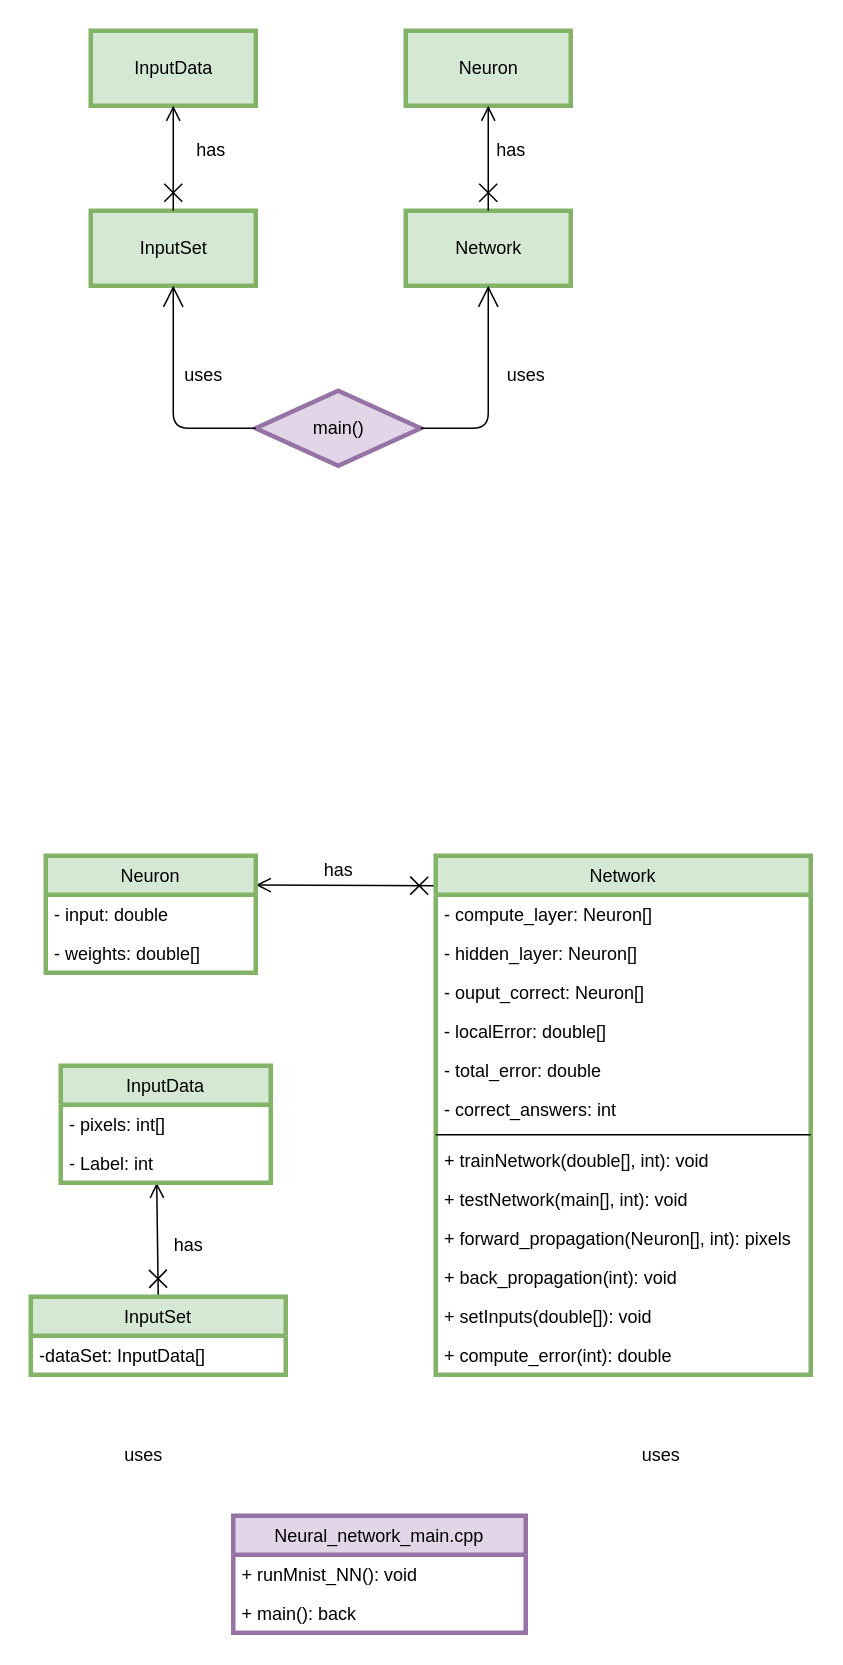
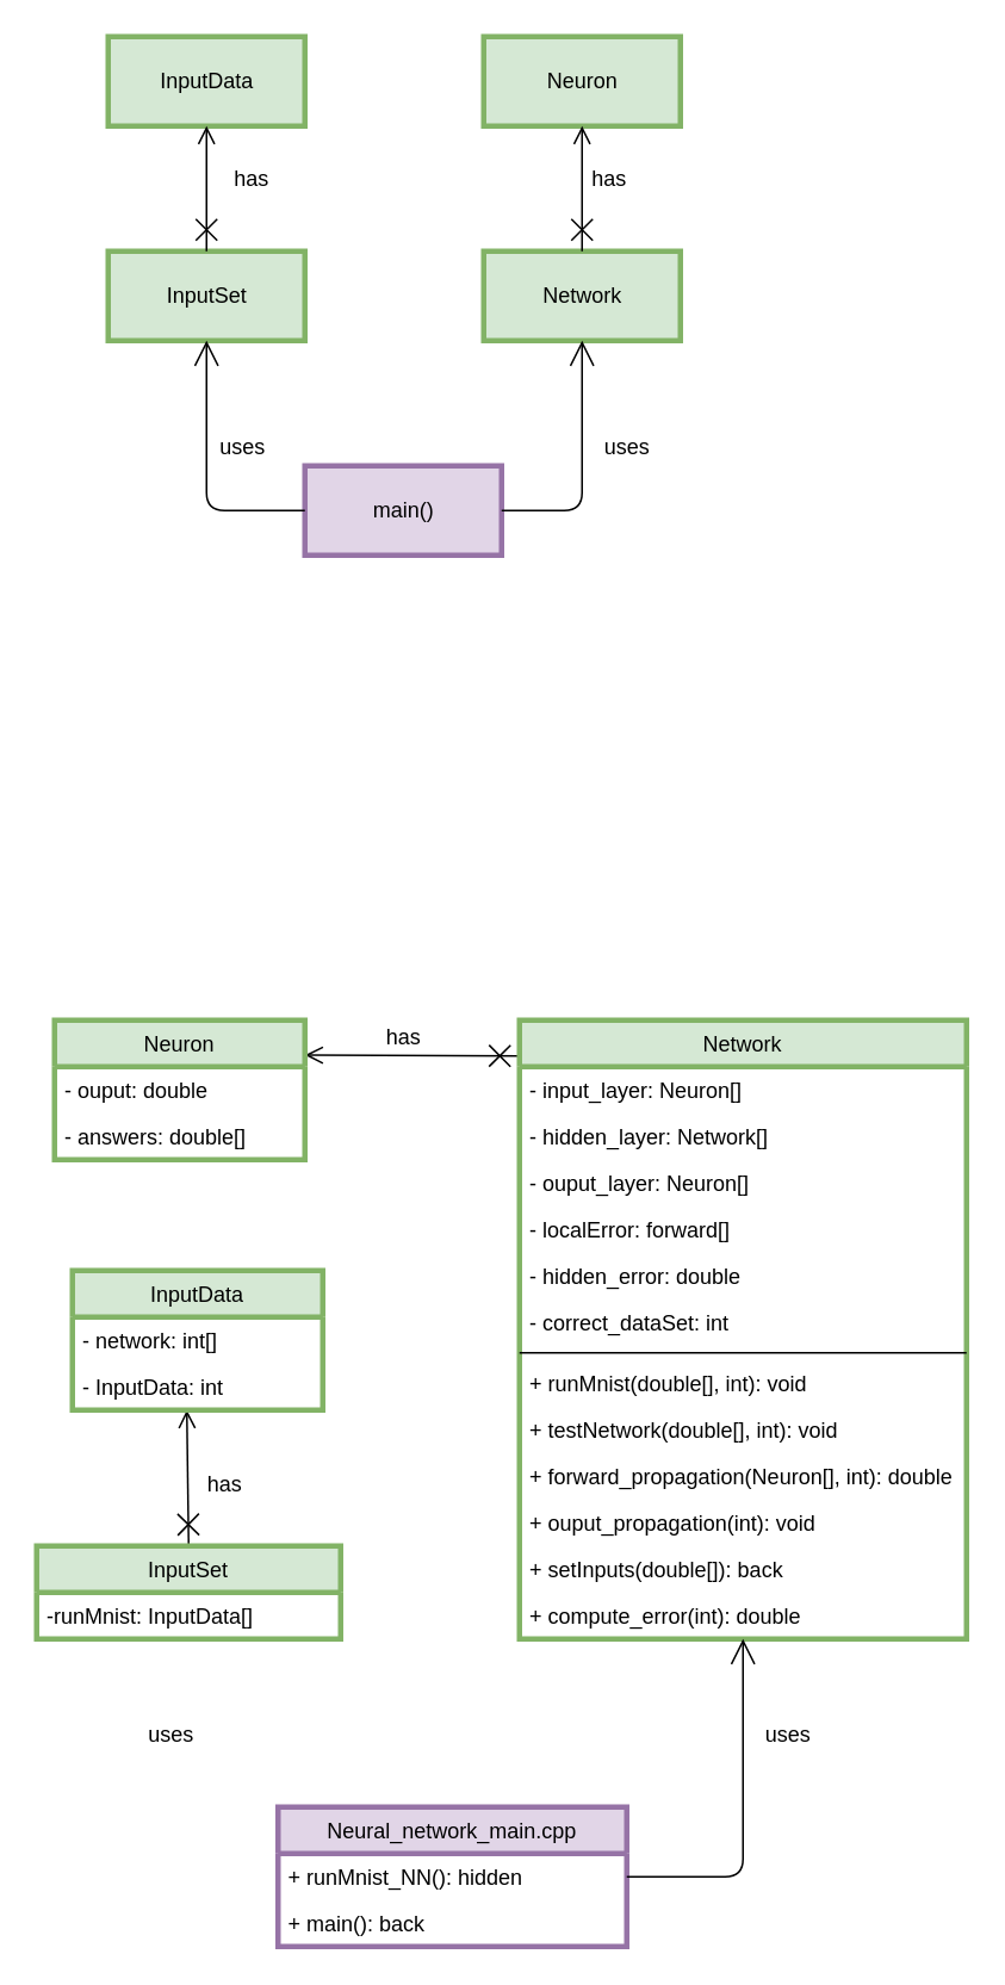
  <mxCell id="0" />
  <mxCell id="1" parent="0" />
  <mxCell id="2" value="InputData" style="html=1;fillColor=#d5e8d4;strokeColor=#82b366;strokeWidth=3;" vertex="1" parent="1"><mxGeometry x="60" y="20" width="110" height="50" as="geometry" /></mxCell>
  <mxCell id="3" value="InputSet" style="html=1;fillColor=#d5e8d4;strokeColor=#82b366;strokeWidth=3;" vertex="1" parent="1"><mxGeometry x="60" y="140" width="110" height="50" as="geometry" /></mxCell>
  <mxCell id="4" value="" style="endArrow=open;startArrow=cross;endFill=0;startFill=0;endSize=8;startSize=10;html=1;entryX=0.5;entryY=1;entryDx=0;entryDy=0;exitX=0.5;exitY=0;exitDx=0;exitDy=0;" edge="1" parent="1" source="3" target="2"><mxGeometry width="160" relative="1" as="geometry"><mxPoint x="170" y="230" as="sourcePoint" /><mxPoint x="330" y="230" as="targetPoint" /></mxGeometry></mxCell>
  <mxCell id="5" value="has" style="text;html=1;align=center;verticalAlign=middle;resizable=0;points=[];autosize=1;" vertex="1" parent="1"><mxGeometry x="125" y="90" width="30" height="20" as="geometry" /></mxCell>
  <mxCell id="6" value="Neuron" style="html=1;fillColor=#d5e8d4;strokeColor=#82b366;strokeWidth=3;" vertex="1" parent="1"><mxGeometry x="270" y="20" width="110" height="50" as="geometry" /></mxCell>
  <mxCell id="7" value="Network" style="html=1;fillColor=#d5e8d4;strokeColor=#82b366;strokeWidth=3;" vertex="1" parent="1"><mxGeometry x="270" y="140" width="110" height="50" as="geometry" /></mxCell>
  <mxCell id="8" value="" style="endArrow=open;startArrow=cross;endFill=0;startFill=0;endSize=8;startSize=10;html=1;entryX=0.5;entryY=1;entryDx=0;entryDy=0;exitX=0.5;exitY=0;exitDx=0;exitDy=0;" edge="1" parent="1" source="7" target="6"><mxGeometry width="160" relative="1" as="geometry"><mxPoint x="125" y="150" as="sourcePoint" /><mxPoint x="125" y="80" as="targetPoint" /><Array as="points" /></mxGeometry></mxCell>
  <mxCell id="9" value="has" style="text;html=1;align=center;verticalAlign=middle;resizable=0;points=[];autosize=1;" vertex="1" parent="1"><mxGeometry x="325" y="90" width="30" height="20" as="geometry" /></mxCell>
- <mxCell id="10" value="main()" style="rhombus;html=1;fillColor=#e1d5e7;strokeColor=#9673a6;strokeWidth=3;" vertex="1" parent="1"><mxGeometry x="170" y="260" width="110" height="50" as="geometry" /></mxCell>
+ <mxCell id="10" value="main()" style="html=1;fillColor=#e1d5e7;strokeColor=#9673a6;strokeWidth=3;" vertex="1" parent="1"><mxGeometry x="170" y="260" width="110" height="50" as="geometry" /></mxCell>
  <mxCell id="11" value="uses" style="text;html=1;align=center;verticalAlign=middle;resizable=0;points=[];autosize=1;" vertex="1" parent="1"><mxGeometry x="330" y="240" width="40" height="20" as="geometry" /></mxCell>
  <mxCell id="12" value="uses" style="text;html=1;align=center;verticalAlign=middle;resizable=0;points=[];autosize=1;" vertex="1" parent="1"><mxGeometry x="115" y="240" width="40" height="20" as="geometry" /></mxCell>
  <mxCell id="13" value="" style="endArrow=open;startArrow=cross;endFill=0;startFill=0;endSize=8;startSize=10;html=1;exitX=0.5;exitY=0;exitDx=0;exitDy=0;entryX=0.457;entryY=1;entryDx=0;entryDy=0;entryPerimeter=0;" edge="1" parent="1" source="35" target="34"><mxGeometry width="160" relative="1" as="geometry"><mxPoint x="-190" y="680" as="sourcePoint" /><mxPoint x="7" y="660" as="targetPoint" /></mxGeometry></mxCell>
  <mxCell id="14" value="" style="endArrow=open;startArrow=cross;endFill=0;startFill=0;endSize=8;startSize=10;html=1;entryX=1;entryY=0.25;entryDx=0;entryDy=0;" edge="1" parent="1" target="29"><mxGeometry width="160" relative="1" as="geometry"><mxPoint x="291" y="590" as="sourcePoint" /><mxPoint x="330" y="500" as="targetPoint" /></mxGeometry></mxCell>
  <mxCell id="15" value="Network" style="swimlane;fontStyle=0;align=center;verticalAlign=top;childLayout=stackLayout;horizontal=1;startSize=26;horizontalStack=0;resizeParent=1;resizeParentMax=0;resizeLast=0;collapsible=1;marginBottom=0;strokeWidth=3;fillColor=#d5e8d4;strokeColor=#82b366;" vertex="1" parent="1"><mxGeometry x="290" y="570" width="250" height="346" as="geometry" /></mxCell>
- <mxCell id="16" value="- compute_layer: Neuron[]" style="text;strokeColor=none;fillColor=none;align=left;verticalAlign=top;spacingLeft=4;spacingRight=4;overflow=hidden;rotatable=0;points=[[0,0.5],[1,0.5]];portConstraint=eastwest;" vertex="1" parent="15"><mxGeometry y="26" width="250" height="26" as="geometry" /></mxCell>
- <mxCell id="17" value="- hidden_layer: Neuron[]" style="text;strokeColor=none;fillColor=none;align=left;verticalAlign=top;spacingLeft=4;spacingRight=4;overflow=hidden;rotatable=0;points=[[0,0.5],[1,0.5]];portConstraint=eastwest;" vertex="1" parent="15"><mxGeometry y="52" width="250" height="26" as="geometry" /></mxCell>
- <mxCell id="18" value="- ouput_correct: Neuron[]" style="text;strokeColor=none;fillColor=none;align=left;verticalAlign=top;spacingLeft=4;spacingRight=4;overflow=hidden;rotatable=0;points=[[0,0.5],[1,0.5]];portConstraint=eastwest;" vertex="1" parent="15"><mxGeometry y="78" width="250" height="26" as="geometry" /></mxCell>
- <mxCell id="19" value="- localError: double[]" style="text;strokeColor=none;fillColor=none;align=left;verticalAlign=top;spacingLeft=4;spacingRight=4;overflow=hidden;rotatable=0;points=[[0,0.5],[1,0.5]];portConstraint=eastwest;" vertex="1" parent="15"><mxGeometry y="104" width="250" height="26" as="geometry" /></mxCell>
- <mxCell id="20" value="- total_error: double" style="text;strokeColor=none;fillColor=none;align=left;verticalAlign=top;spacingLeft=4;spacingRight=4;overflow=hidden;rotatable=0;points=[[0,0.5],[1,0.5]];portConstraint=eastwest;" vertex="1" parent="15"><mxGeometry y="130" width="250" height="26" as="geometry" /></mxCell>
- <mxCell id="21" value="- correct_answers: int" style="text;strokeColor=none;fillColor=none;align=left;verticalAlign=top;spacingLeft=4;spacingRight=4;overflow=hidden;rotatable=0;points=[[0,0.5],[1,0.5]];portConstraint=eastwest;" vertex="1" parent="15"><mxGeometry y="156" width="250" height="26" as="geometry" /></mxCell>
+ <mxCell id="16" value="- input_layer: Neuron[]" style="text;strokeColor=none;fillColor=none;align=left;verticalAlign=top;spacingLeft=4;spacingRight=4;overflow=hidden;rotatable=0;points=[[0,0.5],[1,0.5]];portConstraint=eastwest;" vertex="1" parent="15"><mxGeometry y="26" width="250" height="26" as="geometry" /></mxCell>
+ <mxCell id="17" value="- hidden_layer: Network[]" style="text;strokeColor=none;fillColor=none;align=left;verticalAlign=top;spacingLeft=4;spacingRight=4;overflow=hidden;rotatable=0;points=[[0,0.5],[1,0.5]];portConstraint=eastwest;" vertex="1" parent="15"><mxGeometry y="52" width="250" height="26" as="geometry" /></mxCell>
+ <mxCell id="18" value="- ouput_layer: Neuron[]" style="text;strokeColor=none;fillColor=none;align=left;verticalAlign=top;spacingLeft=4;spacingRight=4;overflow=hidden;rotatable=0;points=[[0,0.5],[1,0.5]];portConstraint=eastwest;" vertex="1" parent="15"><mxGeometry y="78" width="250" height="26" as="geometry" /></mxCell>
+ <mxCell id="19" value="- localError: forward[]" style="text;strokeColor=none;fillColor=none;align=left;verticalAlign=top;spacingLeft=4;spacingRight=4;overflow=hidden;rotatable=0;points=[[0,0.5],[1,0.5]];portConstraint=eastwest;" vertex="1" parent="15"><mxGeometry y="104" width="250" height="26" as="geometry" /></mxCell>
+ <mxCell id="20" value="- hidden_error: double" style="text;strokeColor=none;fillColor=none;align=left;verticalAlign=top;spacingLeft=4;spacingRight=4;overflow=hidden;rotatable=0;points=[[0,0.5],[1,0.5]];portConstraint=eastwest;" vertex="1" parent="15"><mxGeometry y="130" width="250" height="26" as="geometry" /></mxCell>
+ <mxCell id="21" value="- correct_dataSet: int" style="text;strokeColor=none;fillColor=none;align=left;verticalAlign=top;spacingLeft=4;spacingRight=4;overflow=hidden;rotatable=0;points=[[0,0.5],[1,0.5]];portConstraint=eastwest;" vertex="1" parent="15"><mxGeometry y="156" width="250" height="26" as="geometry" /></mxCell>
  <mxCell id="22" value="" style="line;strokeWidth=1;fillColor=none;align=left;verticalAlign=middle;spacingTop=-1;spacingLeft=3;spacingRight=3;rotatable=0;labelPosition=right;points=[];portConstraint=eastwest;" vertex="1" parent="15"><mxGeometry y="182" width="250" height="8" as="geometry" /></mxCell>
- <mxCell id="23" value="+ trainNetwork(double[], int): void" style="text;strokeColor=none;fillColor=none;align=left;verticalAlign=top;spacingLeft=4;spacingRight=4;overflow=hidden;rotatable=0;points=[[0,0.5],[1,0.5]];portConstraint=eastwest;" vertex="1" parent="15"><mxGeometry y="190" width="250" height="26" as="geometry" /></mxCell>
- <mxCell id="24" value="+ testNetwork(main[], int): void" style="text;strokeColor=none;fillColor=none;align=left;verticalAlign=top;spacingLeft=4;spacingRight=4;overflow=hidden;rotatable=0;points=[[0,0.5],[1,0.5]];portConstraint=eastwest;" vertex="1" parent="15"><mxGeometry y="216" width="250" height="26" as="geometry" /></mxCell>
- <mxCell id="25" value="+ forward_propagation(Neuron[], int): pixels" style="text;strokeColor=none;fillColor=none;align=left;verticalAlign=top;spacingLeft=4;spacingRight=4;overflow=hidden;rotatable=0;points=[[0,0.5],[1,0.5]];portConstraint=eastwest;" vertex="1" parent="15"><mxGeometry y="242" width="250" height="26" as="geometry" /></mxCell>
- <mxCell id="26" value="+ back_propagation(int): void" style="text;strokeColor=none;fillColor=none;align=left;verticalAlign=top;spacingLeft=4;spacingRight=4;overflow=hidden;rotatable=0;points=[[0,0.5],[1,0.5]];portConstraint=eastwest;" vertex="1" parent="15"><mxGeometry y="268" width="250" height="26" as="geometry" /></mxCell>
- <mxCell id="27" value="+ setInputs(double[]): void" style="text;strokeColor=none;fillColor=none;align=left;verticalAlign=top;spacingLeft=4;spacingRight=4;overflow=hidden;rotatable=0;points=[[0,0.5],[1,0.5]];portConstraint=eastwest;" vertex="1" parent="15"><mxGeometry y="294" width="250" height="26" as="geometry" /></mxCell>
+ <mxCell id="23" value="+ runMnist(double[], int): void" style="text;strokeColor=none;fillColor=none;align=left;verticalAlign=top;spacingLeft=4;spacingRight=4;overflow=hidden;rotatable=0;points=[[0,0.5],[1,0.5]];portConstraint=eastwest;" vertex="1" parent="15"><mxGeometry y="190" width="250" height="26" as="geometry" /></mxCell>
+ <mxCell id="24" value="+ testNetwork(double[], int): void" style="text;strokeColor=none;fillColor=none;align=left;verticalAlign=top;spacingLeft=4;spacingRight=4;overflow=hidden;rotatable=0;points=[[0,0.5],[1,0.5]];portConstraint=eastwest;" vertex="1" parent="15"><mxGeometry y="216" width="250" height="26" as="geometry" /></mxCell>
+ <mxCell id="25" value="+ forward_propagation(Neuron[], int): double" style="text;strokeColor=none;fillColor=none;align=left;verticalAlign=top;spacingLeft=4;spacingRight=4;overflow=hidden;rotatable=0;points=[[0,0.5],[1,0.5]];portConstraint=eastwest;" vertex="1" parent="15"><mxGeometry y="242" width="250" height="26" as="geometry" /></mxCell>
+ <mxCell id="26" value="+ ouput_propagation(int): void" style="text;strokeColor=none;fillColor=none;align=left;verticalAlign=top;spacingLeft=4;spacingRight=4;overflow=hidden;rotatable=0;points=[[0,0.5],[1,0.5]];portConstraint=eastwest;" vertex="1" parent="15"><mxGeometry y="268" width="250" height="26" as="geometry" /></mxCell>
+ <mxCell id="27" value="+ setInputs(double[]): back" style="text;strokeColor=none;fillColor=none;align=left;verticalAlign=top;spacingLeft=4;spacingRight=4;overflow=hidden;rotatable=0;points=[[0,0.5],[1,0.5]];portConstraint=eastwest;" vertex="1" parent="15"><mxGeometry y="294" width="250" height="26" as="geometry" /></mxCell>
  <mxCell id="28" value="+ compute_error(int): double" style="text;strokeColor=none;fillColor=none;align=left;verticalAlign=top;spacingLeft=4;spacingRight=4;overflow=hidden;rotatable=0;points=[[0,0.5],[1,0.5]];portConstraint=eastwest;" vertex="1" parent="15"><mxGeometry y="320" width="250" height="26" as="geometry" /></mxCell>
  <mxCell id="29" value="Neuron" style="swimlane;fontStyle=0;childLayout=stackLayout;horizontal=1;startSize=26;fillColor=#d5e8d4;horizontalStack=0;resizeParent=1;resizeParentMax=0;resizeLast=0;collapsible=1;marginBottom=0;strokeColor=#82b366;strokeWidth=3;" vertex="1" parent="1"><mxGeometry x="30" y="570" width="140" height="78" as="geometry" /></mxCell>
- <mxCell id="30" value="- input: double" style="text;strokeColor=none;fillColor=none;align=left;verticalAlign=top;spacingLeft=4;spacingRight=4;overflow=hidden;rotatable=0;points=[[0,0.5],[1,0.5]];portConstraint=eastwest;" vertex="1" parent="29"><mxGeometry y="26" width="140" height="26" as="geometry" /></mxCell>
- <mxCell id="31" value="- weights: double[]" style="text;strokeColor=none;fillColor=none;align=left;verticalAlign=top;spacingLeft=4;spacingRight=4;overflow=hidden;rotatable=0;points=[[0,0.5],[1,0.5]];portConstraint=eastwest;" vertex="1" parent="29"><mxGeometry y="52" width="140" height="26" as="geometry" /></mxCell>
+ <mxCell id="30" value="- ouput: double" style="text;strokeColor=none;fillColor=none;align=left;verticalAlign=top;spacingLeft=4;spacingRight=4;overflow=hidden;rotatable=0;points=[[0,0.5],[1,0.5]];portConstraint=eastwest;" vertex="1" parent="29"><mxGeometry y="26" width="140" height="26" as="geometry" /></mxCell>
+ <mxCell id="31" value="- answers: double[]" style="text;strokeColor=none;fillColor=none;align=left;verticalAlign=top;spacingLeft=4;spacingRight=4;overflow=hidden;rotatable=0;points=[[0,0.5],[1,0.5]];portConstraint=eastwest;" vertex="1" parent="29"><mxGeometry y="52" width="140" height="26" as="geometry" /></mxCell>
  <mxCell id="32" value="InputData" style="swimlane;fontStyle=0;childLayout=stackLayout;horizontal=1;startSize=26;fillColor=#d5e8d4;horizontalStack=0;resizeParent=1;resizeParentMax=0;resizeLast=0;collapsible=1;marginBottom=0;strokeColor=#82b366;strokeWidth=3;" parent="1" vertex="1"><mxGeometry x="40" y="710" width="140" height="78" as="geometry" /></mxCell>
- <mxCell id="33" value="- pixels: int[]" style="text;strokeColor=none;fillColor=none;align=left;verticalAlign=top;spacingLeft=4;spacingRight=4;overflow=hidden;rotatable=0;points=[[0,0.5],[1,0.5]];portConstraint=eastwest;" parent="32" vertex="1"><mxGeometry y="26" width="140" height="26" as="geometry" /></mxCell>
- <mxCell id="34" value="- Label: int" style="text;strokeColor=none;fillColor=none;align=left;verticalAlign=top;spacingLeft=4;spacingRight=4;overflow=hidden;rotatable=0;points=[[0,0.5],[1,0.5]];portConstraint=eastwest;" parent="32" vertex="1"><mxGeometry y="52" width="140" height="26" as="geometry" /></mxCell>
+ <mxCell id="33" value="- network: int[]" style="text;strokeColor=none;fillColor=none;align=left;verticalAlign=top;spacingLeft=4;spacingRight=4;overflow=hidden;rotatable=0;points=[[0,0.5],[1,0.5]];portConstraint=eastwest;" parent="32" vertex="1"><mxGeometry y="26" width="140" height="26" as="geometry" /></mxCell>
+ <mxCell id="34" value="- InputData: int" style="text;strokeColor=none;fillColor=none;align=left;verticalAlign=top;spacingLeft=4;spacingRight=4;overflow=hidden;rotatable=0;points=[[0,0.5],[1,0.5]];portConstraint=eastwest;" parent="32" vertex="1"><mxGeometry y="52" width="140" height="26" as="geometry" /></mxCell>
  <mxCell id="35" value="InputSet" style="swimlane;fontStyle=0;childLayout=stackLayout;horizontal=1;startSize=26;fillColor=#d5e8d4;horizontalStack=0;resizeParent=1;resizeParentMax=0;resizeLast=0;collapsible=1;marginBottom=0;strokeColor=#82b366;strokeWidth=3;" parent="1" vertex="1"><mxGeometry x="20" y="864" width="170" height="52" as="geometry" /></mxCell>
- <mxCell id="36" value="-dataSet: InputData[]" style="text;strokeColor=none;fillColor=none;align=left;verticalAlign=top;spacingLeft=4;spacingRight=4;overflow=hidden;rotatable=0;points=[[0,0.5],[1,0.5]];portConstraint=eastwest;" parent="35" vertex="1"><mxGeometry y="26" width="170" height="26" as="geometry" /></mxCell>
+ <mxCell id="36" value="-runMnist: InputData[]" style="text;strokeColor=none;fillColor=none;align=left;verticalAlign=top;spacingLeft=4;spacingRight=4;overflow=hidden;rotatable=0;points=[[0,0.5],[1,0.5]];portConstraint=eastwest;" parent="35" vertex="1"><mxGeometry y="26" width="170" height="26" as="geometry" /></mxCell>
  <mxCell id="37" value="Neural_network_main.cpp" style="swimlane;fontStyle=0;childLayout=stackLayout;horizontal=1;startSize=26;fillColor=#e1d5e7;horizontalStack=0;resizeParent=1;resizeParentMax=0;resizeLast=0;collapsible=1;marginBottom=0;strokeColor=#9673a6;strokeWidth=3;" vertex="1" parent="1"><mxGeometry x="155" y="1010" width="195" height="78" as="geometry" /></mxCell>
- <mxCell id="38" value="+ runMnist_NN(): void" style="text;strokeColor=none;fillColor=none;align=left;verticalAlign=top;spacingLeft=4;spacingRight=4;overflow=hidden;rotatable=0;points=[[0,0.5],[1,0.5]];portConstraint=eastwest;" vertex="1" parent="37"><mxGeometry y="26" width="195" height="26" as="geometry" /></mxCell>
+ <mxCell id="38" value="+ runMnist_NN(): hidden" style="text;strokeColor=none;fillColor=none;align=left;verticalAlign=top;spacingLeft=4;spacingRight=4;overflow=hidden;rotatable=0;points=[[0,0.5],[1,0.5]];portConstraint=eastwest;" vertex="1" parent="37"><mxGeometry y="26" width="195" height="26" as="geometry" /></mxCell>
  <mxCell id="39" value="+ main(): back" style="text;strokeColor=none;fillColor=none;align=left;verticalAlign=top;spacingLeft=4;spacingRight=4;overflow=hidden;rotatable=0;points=[[0,0.5],[1,0.5]];portConstraint=eastwest;" vertex="1" parent="37"><mxGeometry y="52" width="195" height="26" as="geometry" /></mxCell>
+ <mxCell id="40" value="" style="endArrow=open;endFill=1;endSize=12;html=1;exitX=1;exitY=0.5;exitDx=0;exitDy=0;" edge="1" parent="1" source="37" target="28"><mxGeometry width="160" relative="1" as="geometry"><mxPoint x="400" y="1020" as="sourcePoint" /><mxPoint x="560" y="1020" as="targetPoint" /><Array as="points"><mxPoint x="415" y="1049" /></Array></mxGeometry></mxCell>
  <mxCell id="41" value="" style="endArrow=open;endFill=1;endSize=12;html=1;entryX=0.5;entryY=1;entryDx=0;entryDy=0;exitX=0;exitY=0.5;exitDx=0;exitDy=0;" edge="1" parent="1" source="10" target="3"><mxGeometry width="160" relative="1" as="geometry"><mxPoint x="-60" y="310" as="sourcePoint" /><mxPoint x="100" y="310" as="targetPoint" /><Array as="points"><mxPoint x="115" y="285" /></Array></mxGeometry></mxCell>
  <mxCell id="42" value="" style="endArrow=open;endFill=1;endSize=12;html=1;exitX=1;exitY=0.5;exitDx=0;exitDy=0;entryX=0.5;entryY=1;entryDx=0;entryDy=0;" edge="1" parent="1" source="10" target="7"><mxGeometry width="160" relative="1" as="geometry"><mxPoint x="300" y="290" as="sourcePoint" /><mxPoint x="460" y="290" as="targetPoint" /><Array as="points"><mxPoint x="325" y="285" /></Array></mxGeometry></mxCell>
  <mxCell id="43" value="uses" style="text;html=1;align=center;verticalAlign=middle;resizable=0;points=[];autosize=1;" vertex="1" parent="1"><mxGeometry x="75" y="960" width="40" height="20" as="geometry" /></mxCell>
  <mxCell id="44" value="uses" style="text;html=1;align=center;verticalAlign=middle;resizable=0;points=[];autosize=1;" vertex="1" parent="1"><mxGeometry x="420" y="960" width="40" height="20" as="geometry" /></mxCell>
  <mxCell id="45" value="has" style="text;html=1;align=center;verticalAlign=middle;resizable=0;points=[];autosize=1;" vertex="1" parent="1"><mxGeometry x="210" y="570" width="30" height="20" as="geometry" /></mxCell>
  <mxCell id="46" value="has" style="text;html=1;align=center;verticalAlign=middle;resizable=0;points=[];autosize=1;" vertex="1" parent="1"><mxGeometry x="110" y="820" width="30" height="20" as="geometry" /></mxCell>
